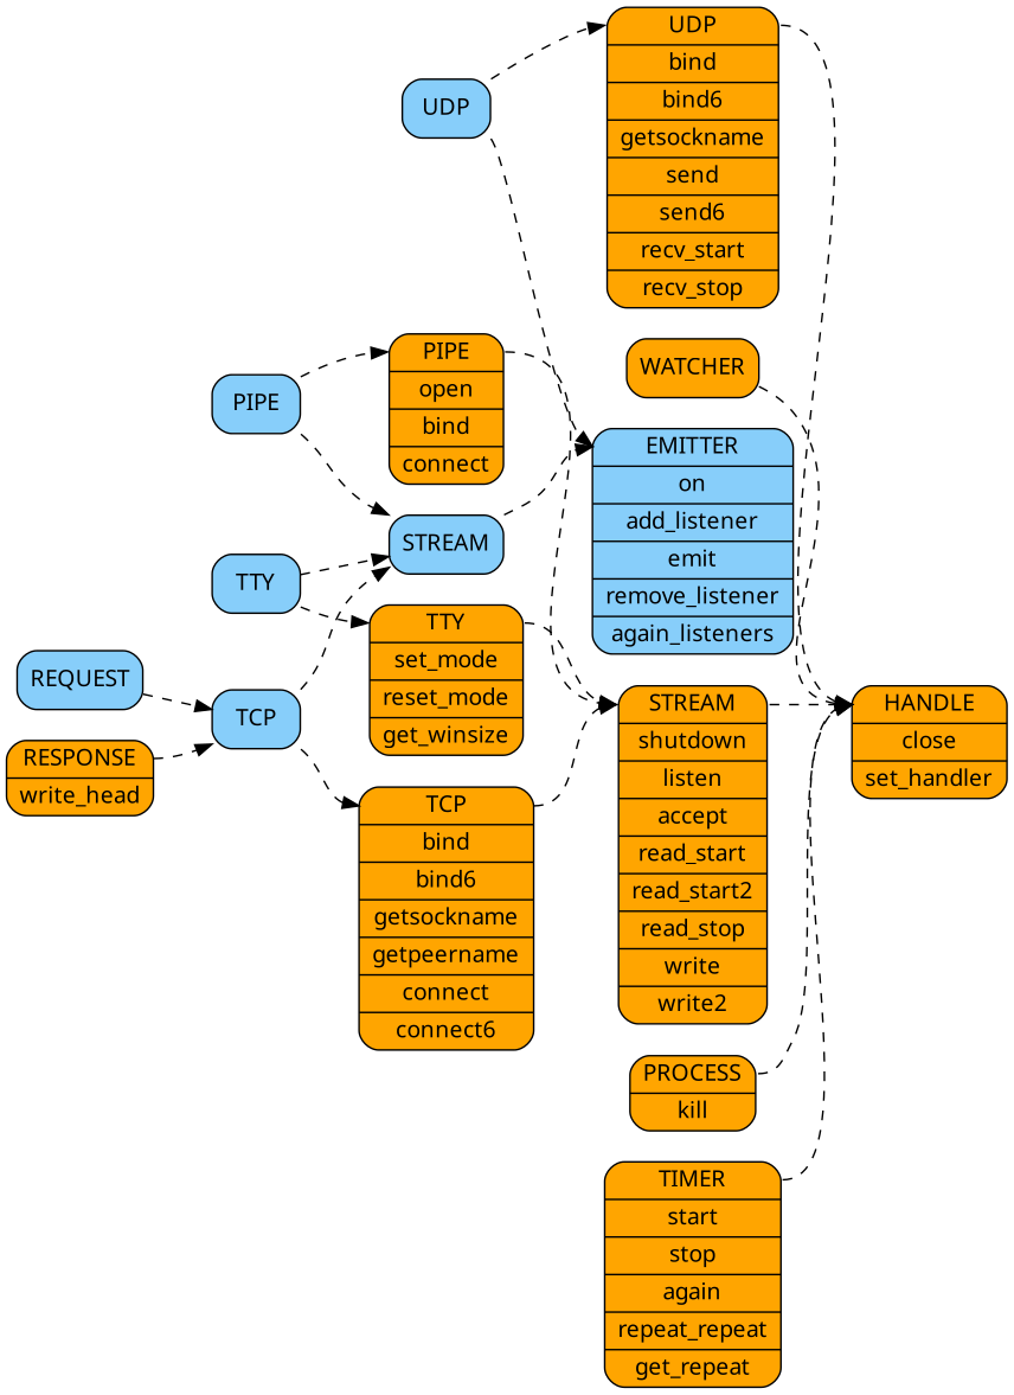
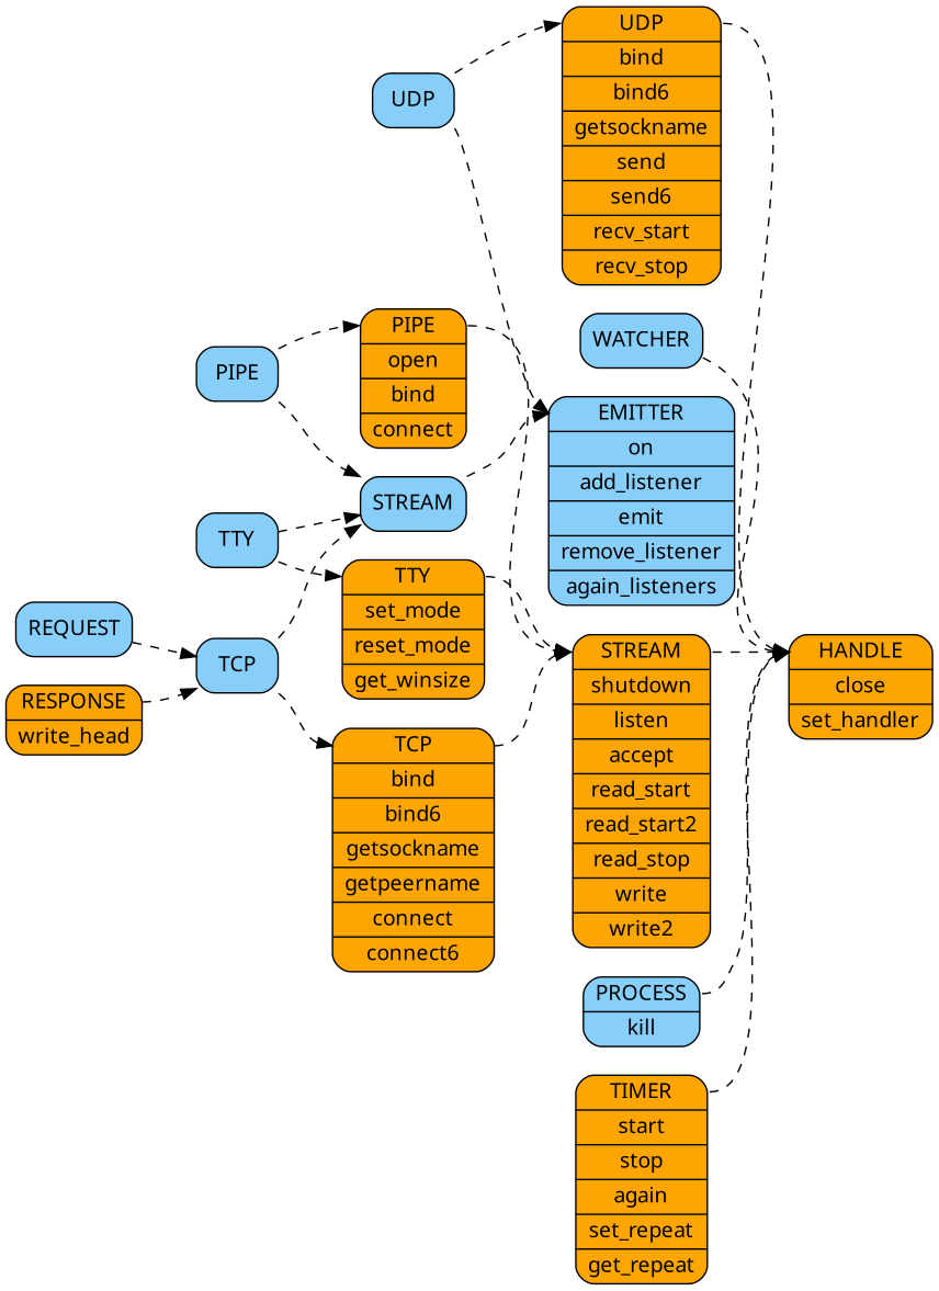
  digraph {
    rankdir=LR
    node [fillcolor=orange fontname=Sans shape=Mrecord style=filled]
    edge [headport=udata style=dashed tailport=table]
    n1 [label="<udata>HANDLE|close|set_handler"]
-   n2 [label="<udata>PROCESS|kill"]
-   n3 [label="<udata>TIMER|start|stop|again|repeat_repeat|get_repeat"]
+   n2 [fillcolor=lightskyblue label="<udata>PROCESS|kill"]
+   n3 [label="<udata>TIMER|start|stop|again|set_repeat|get_repeat"]
    n4 [label="<udata>UDP|bind|bind6|getsockname|send|send6|recv_start|recv_stop"]
-   n5 [label="<udata>WATCHER"]
+   n5 [fillcolor=lightskyblue label="<udata>WATCHER"]
    n6 [label="<udata>STREAM|shutdown|listen|accept|read_start|read_start2|read_stop|write|write2"]
    n7 [label="<udata>TCP|bind|bind6|getsockname|getpeername|connect|connect6"]
    n8 [label="<udata>PIPE|open|bind|connect"]
    n9 [label="<udata>TTY|set_mode|reset_mode|get_winsize"]
    n10 [fillcolor=lightskyblue label="<table>EMITTER|on|add_listener|emit|remove_listener|again_listeners"]
    n11 [fillcolor=lightskyblue label="<table>UDP"]
    n12 [fillcolor=lightskyblue label="<table>STREAM"]
    n13 [fillcolor=lightskyblue label="<table>TCP"]
    n14 [fillcolor=lightskyblue label="<table>TTY"]
    n15 [fillcolor=lightskyblue label="<table>PIPE"]
    n16 [fillcolor=lightskyblue label="<table>REQUEST"]
    n17 [label="<table>RESPONSE|write_head"]
    n2 -> n1 [tailport=udata]
    n3 -> n1 [tailport=udata]
    n4 -> n1 [tailport=udata]
    n5 -> n1 [tailport=udata]
    n6 -> n1 [tailport=udata]
    n7 -> n6 [tailport=udata]
    n8 -> n6 [tailport=udata]
    n9 -> n6 [tailport=udata]
    n11 -> n4
    n11 -> n10 [headport=table]
    n12 -> n10 [headport=table]
    n13 -> n7
    n13 -> n12 [headport=table]
    n14 -> n9
    n14 -> n12 [headport=table]
    n15 -> n8
    n15 -> n12 [headport=table]
    n16 -> n13 [headport=table]
    n17 -> n13 [headport=table]
  }
